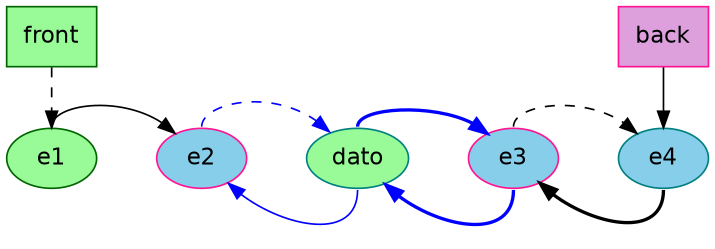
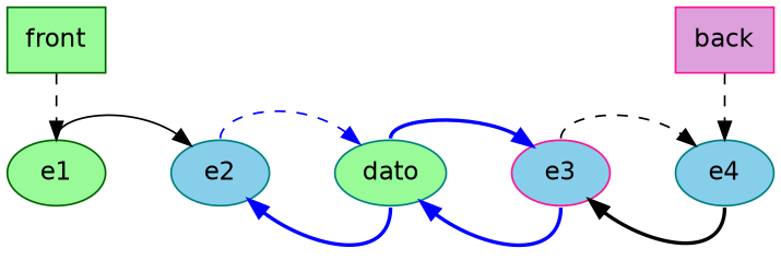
  digraph {
    fontname="DejaVu Sans"
    nodesep=.5
    rankdir=LR
    node [color=deeppink fillcolor=palegreen fontname="DejaVu Sans" style=filled]
    edge [constraint=false fontname="DejaVu Sans"]
    front [color=darkgreen shape=rectangle]
    e1 [color=darkgreen]
    back [fillcolor=plum shape=rectangle]
    e4 [color=teal fillcolor=skyblue]
-   e2 [fillcolor=skyblue]
+   e2 [color=teal fillcolor=skyblue]
    e3 [fillcolor=skyblue]
    dato [color=teal]
    subgraph sub_1 {
      rank=same
      front
      e1
    }
    subgraph sub_2 {
      rank=same
      back
      e4
    }
    front -> e1 [style=dashed]
    front -> back [style=invis weight=10 constraint=""]
    e1 -> e2 [color=invis weight=10 constraint=""]
    e1 -> e2 [headport=nw style=solid tailport=n]
-   back -> e4 [style=solid]
+   back -> e4 [style=dashed]
    e4 -> e3 [headport=se style=bold tailport=s]
    e2 -> dato [color=invis weight=10 constraint=""]
    e2 -> dato [color=blue headport=nw style=dashed tailport=n]
    e3 -> e4 [color=invis weight=10 constraint=""]
    e3 -> e4 [headport=nw style=dashed tailport=n]
    e3 -> dato [color=blue headport=se style=bold tailport=s]
-   dato -> e2 [color=blue headport=se style=solid tailport=s]
+   dato -> e2 [color=blue headport=se style=bold tailport=s]
    dato -> e3 [color=invis weight=10 constraint=""]
    dato -> e3 [color=blue headport=nw style=bold tailport=n]
  }
